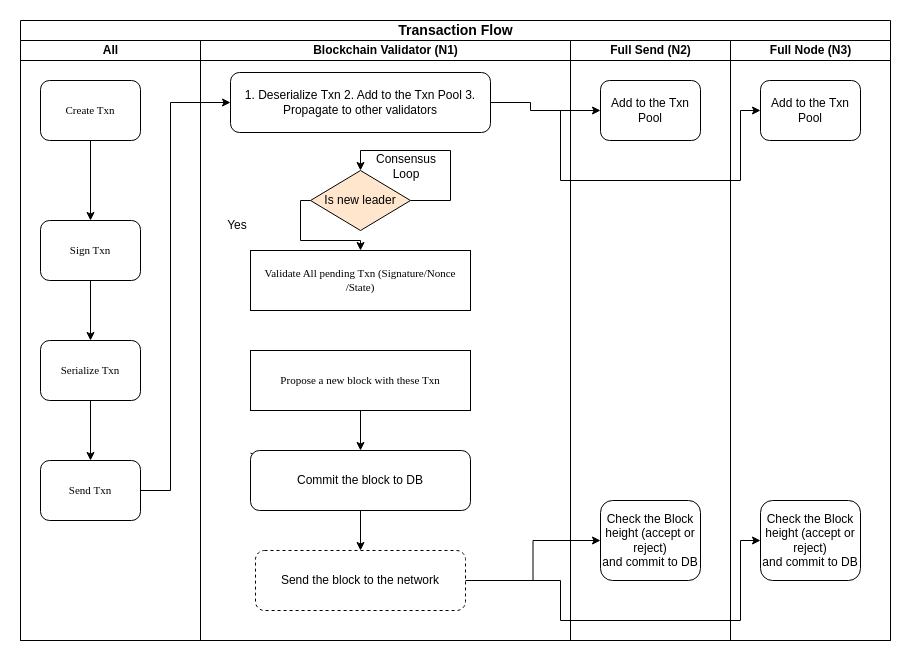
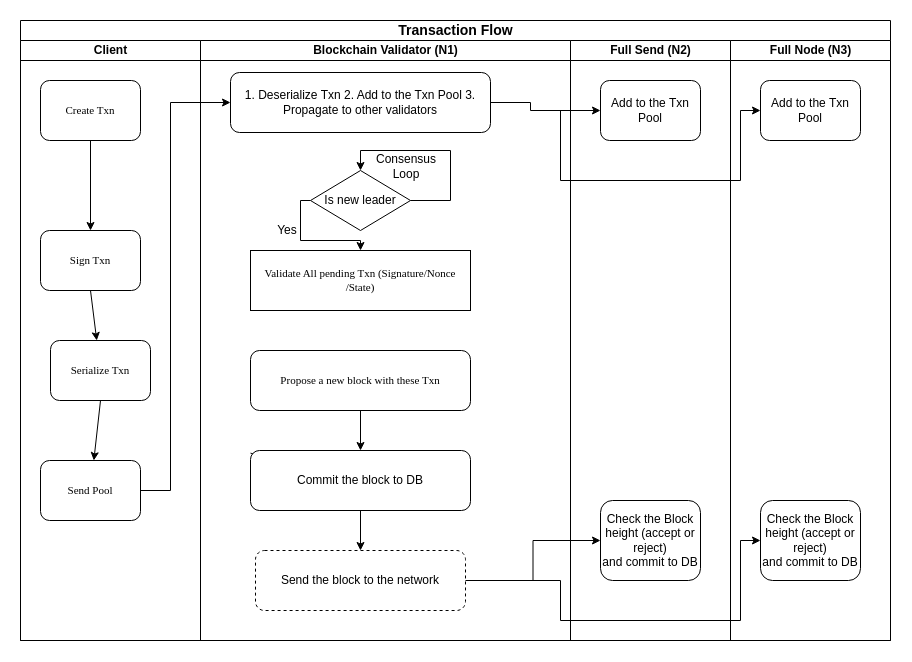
  <mxCell id="0" />
  <mxCell id="1" parent="0" />
  <mxCell id="2" value="&lt;font style=&quot;font-size: 14px&quot; face=&quot;Helvetica&quot;&gt;Transaction Flow&lt;/font&gt;" style="swimlane;html=1;childLayout=stackLayout;startSize=20;rounded=0;shadow=0;labelBackgroundColor=none;strokeWidth=1;fontFamily=Verdana;fontSize=8;align=center;" parent="1" vertex="1"><mxGeometry x="20" y="20" width="870" height="620" as="geometry" /></mxCell>
- <mxCell id="3" value="All" style="swimlane;html=1;startSize=20;" parent="2" vertex="1"><mxGeometry y="20" width="180" height="600" as="geometry"><mxRectangle y="20" width="30" height="730" as="alternateBounds" /></mxGeometry></mxCell>
+ <mxCell id="3" value="Client" style="swimlane;html=1;startSize=20;" parent="2" vertex="1"><mxGeometry y="20" width="180" height="600" as="geometry"><mxRectangle y="20" width="30" height="730" as="alternateBounds" /></mxGeometry></mxCell>
  <mxCell id="4" value="&lt;font style=&quot;font-size: 11px&quot;&gt;Create Txn&lt;/font&gt;" style="rounded=1;whiteSpace=wrap;html=1;shadow=0;labelBackgroundColor=none;strokeWidth=1;fontFamily=Verdana;fontSize=8;align=center;" parent="3" vertex="1"><mxGeometry x="20" y="40" width="100" height="60" as="geometry" /></mxCell>
- <mxCell id="5" value="&lt;font style=&quot;font-size: 11px&quot;&gt;Sign Txn&lt;/font&gt;" style="rounded=1;whiteSpace=wrap;html=1;shadow=0;labelBackgroundColor=none;strokeWidth=1;fontFamily=Verdana;fontSize=8;align=center;" parent="3" vertex="1"><mxGeometry x="20" y="180" width="100" height="60" as="geometry" /></mxCell>
- <mxCell id="6" value="&lt;font style=&quot;font-size: 11px&quot;&gt;Serialize Txn&lt;/font&gt;" style="rounded=1;whiteSpace=wrap;html=1;shadow=0;labelBackgroundColor=none;strokeWidth=1;fontFamily=Verdana;fontSize=8;align=center;" parent="3" vertex="1"><mxGeometry x="20" y="300" width="100" height="60" as="geometry" /></mxCell>
+ <mxCell id="5" value="&lt;font style=&quot;font-size: 11px&quot;&gt;Sign Txn&lt;/font&gt;" style="rounded=1;whiteSpace=wrap;html=1;shadow=0;labelBackgroundColor=none;strokeWidth=1;fontFamily=Verdana;fontSize=8;align=center;" parent="3" vertex="1"><mxGeometry x="20" y="190" width="100" height="60" as="geometry" /></mxCell>
+ <mxCell id="6" value="&lt;font style=&quot;font-size: 11px&quot;&gt;Serialize Txn&lt;/font&gt;" style="rounded=1;whiteSpace=wrap;html=1;shadow=0;labelBackgroundColor=none;strokeWidth=1;fontFamily=Verdana;fontSize=8;align=center;" parent="3" vertex="1"><mxGeometry x="30" y="300" width="100" height="60" as="geometry" /></mxCell>
  <mxCell id="7" value="" style="endArrow=classic;html=1;exitX=0.5;exitY=1;exitDx=0;exitDy=0;entryX=0.5;entryY=0;entryDx=0;entryDy=0;" parent="3" source="4" target="5" edge="1"><mxGeometry width="50" height="50" relative="1" as="geometry"><mxPoint x="-60" y="440" as="sourcePoint" /><mxPoint x="-10" y="390" as="targetPoint" /></mxGeometry></mxCell>
  <mxCell id="8" value="" style="endArrow=classic;html=1;exitX=0.5;exitY=1;exitDx=0;exitDy=0;" parent="3" source="5" target="6" edge="1"><mxGeometry width="50" height="50" relative="1" as="geometry"><mxPoint x="50" y="480" as="sourcePoint" /><mxPoint x="100" y="430" as="targetPoint" /></mxGeometry></mxCell>
- <mxCell id="9" value="&lt;font face=&quot;Verdana&quot; style=&quot;font-size: 11px&quot;&gt;Send Txn&lt;/font&gt;" style="rounded=1;whiteSpace=wrap;html=1;" parent="3" vertex="1"><mxGeometry x="20" y="420" width="100" height="60" as="geometry" /></mxCell>
+ <mxCell id="9" value="&lt;font face=&quot;Verdana&quot; style=&quot;font-size: 11px&quot;&gt;Send Pool&lt;/font&gt;" style="rounded=1;whiteSpace=wrap;html=1;" parent="3" vertex="1"><mxGeometry x="20" y="420" width="100" height="60" as="geometry" /></mxCell>
  <mxCell id="10" value="" style="endArrow=classic;html=1;exitX=0.5;exitY=1;exitDx=0;exitDy=0;" parent="3" source="6" target="9" edge="1"><mxGeometry width="50" height="50" relative="1" as="geometry"><mxPoint x="60" y="570" as="sourcePoint" /><mxPoint x="110" y="520" as="targetPoint" /></mxGeometry></mxCell>
  <mxCell id="11" value="Blockchain Validator (N1)" style="swimlane;html=1;startSize=20;" parent="2" vertex="1"><mxGeometry x="180" y="20" width="370" height="600" as="geometry" /></mxCell>
  <mxCell id="12" value="" style="endArrow=classic;html=1;entryX=0.5;entryY=0;entryDx=0;entryDy=0;" parent="11" source="21" target="20" edge="1"><mxGeometry width="50" height="50" relative="1" as="geometry"><mxPoint x="80" y="240" as="sourcePoint" /><mxPoint x="79.5" y="300" as="targetPoint" /></mxGeometry></mxCell>
  <mxCell id="13" value="" style="endArrow=classic;html=1;entryX=0.5;entryY=0;entryDx=0;entryDy=0;" parent="11" source="20" edge="1"><mxGeometry width="50" height="50" relative="1" as="geometry"><mxPoint x="79.5" y="360" as="sourcePoint" /><mxPoint x="79.5" y="420" as="targetPoint" /></mxGeometry></mxCell>
  <mxCell id="14" style="edgeStyle=orthogonalEdgeStyle;rounded=0;orthogonalLoop=1;jettySize=auto;html=1;exitX=0;exitY=0.5;exitDx=0;exitDy=0;entryX=0.5;entryY=0;entryDx=0;entryDy=0;" parent="11" source="18" target="22" edge="1"><mxGeometry relative="1" as="geometry"><Array as="points"><mxPoint x="100" y="160" /><mxPoint x="100" y="200" /><mxPoint x="160" y="200" /></Array></mxGeometry></mxCell>
- <mxCell id="15" value="Yes" style="text;html=1;strokeColor=none;fillColor=none;align=center;verticalAlign=middle;whiteSpace=wrap;rounded=0;" parent="11" vertex="1"><mxGeometry x="17" y="175" width="40" height="20" as="geometry" /></mxCell>
+ <mxCell id="15" value="Yes" style="text;html=1;strokeColor=none;fillColor=none;align=center;verticalAlign=middle;whiteSpace=wrap;rounded=0;" parent="11" vertex="1"><mxGeometry x="67" y="180" width="40" height="20" as="geometry" /></mxCell>
  <mxCell id="16" value="" style="endArrow=classic;html=1;exitX=0.5;exitY=1;exitDx=0;exitDy=0;entryX=0.5;entryY=0;entryDx=0;entryDy=0;" parent="11" source="20" target="19" edge="1"><mxGeometry width="50" height="50" relative="1" as="geometry"><mxPoint x="-160" y="690" as="sourcePoint" /><mxPoint x="-110" y="640" as="targetPoint" /></mxGeometry></mxCell>
  <mxCell id="17" value="1. Deserialize Txn 2. Add to the Txn Pool 3. Propagate to other validators" style="rounded=1;whiteSpace=wrap;html=1;" parent="11" vertex="1"><mxGeometry x="30" y="32" width="260" height="60" as="geometry" /></mxCell>
- <mxCell id="18" value="Is new leader" style="rhombus;whiteSpace=wrap;html=1;fillColor=#ffe6cc;" parent="11" vertex="1"><mxGeometry x="110" y="130" width="100" height="60" as="geometry" /></mxCell>
+ <mxCell id="18" value="Is new leader" style="rhombus;whiteSpace=wrap;html=1;" parent="11" vertex="1"><mxGeometry x="110" y="130" width="100" height="60" as="geometry" /></mxCell>
  <mxCell id="19" value="Send the block to the network" style="rounded=1;whiteSpace=wrap;html=1;dashed=1;" parent="11" vertex="1"><mxGeometry x="55" y="510" width="210" height="60" as="geometry" /></mxCell>
  <mxCell id="20" value="Commit the block to DB&lt;span style=&quot;color: rgba(0 , 0 , 0 , 0) ; font-family: monospace ; font-size: 0px ; white-space: nowrap&quot;&gt;%3CmxGraphModel%3E%3Croot%3E%3CmxCell%20id%3D%220%22%2F%3E%3CmxCell%20id%3D%221%22%20parent%3D%220%22%2F%3E%3CmxCell%20id%3D%222%22%20value%3D%22%22%20style%3D%22endArrow%3Dclassic%3Bhtml%3D1%3BexitX%3D0.5%3BexitY%3D1%3BexitDx%3D0%3BexitDy%3D0%3BentryX%3D0.5%3BentryY%3D0%3BentryDx%3D0%3BentryDy%3D0%3B%22%20edge%3D%221%22%20parent%3D%221%22%3E%3CmxGeometry%20width%3D%2250%22%20height%3D%2250%22%20relative%3D%221%22%20as%3D%22geometry%22%3E%3CmxPoint%20x%3D%22310%22%20y%3D%22180%22%20as%3D%22sourcePoint%22%2F%3E%3CmxPoint%20x%3D%22310%22%20y%3D%22240%22%20as%3D%22targetPoint%22%2F%3E%3C%2FmxGeometry%3E%3C%2FmxCell%3E%3C%2Froot%3E%3C%2FmxGraphModel%3E&lt;/span&gt;" style="rounded=1;whiteSpace=wrap;html=1;" parent="11" vertex="1"><mxGeometry x="50" y="410" width="220" height="60" as="geometry" /></mxCell>
- <mxCell id="21" value="&lt;font face=&quot;Verdana&quot; style=&quot;font-size: 11px&quot;&gt;Propose a new block with these Txn&lt;/font&gt;" style="whiteSpace=wrap;html=1;rounded=0;" parent="11" vertex="1"><mxGeometry x="50" y="310" width="220" height="60" as="geometry" /></mxCell>
+ <mxCell id="21" value="&lt;font face=&quot;Verdana&quot; style=&quot;font-size: 11px&quot;&gt;Propose a new block with these Txn&lt;/font&gt;" style="rounded=1;whiteSpace=wrap;html=1;" parent="11" vertex="1"><mxGeometry x="50" y="310" width="220" height="60" as="geometry" /></mxCell>
  <mxCell id="22" value="&lt;font style=&quot;font-size: 11px&quot;&gt;Validate All pending Txn (Signature/Nonce /State)&lt;/font&gt;" style="whiteSpace=wrap;html=1;shadow=0;labelBackgroundColor=none;strokeWidth=1;fontFamily=Verdana;fontSize=8;align=center;rounded=0;" parent="11" vertex="1"><mxGeometry x="50" y="210" width="220" height="60" as="geometry" /></mxCell>
  <mxCell id="23" value="" style="endArrow=classic;html=1;exitX=1;exitY=0.5;exitDx=0;exitDy=0;rounded=0;entryX=0.5;entryY=0;entryDx=0;entryDy=0;" parent="11" source="18" target="18" edge="1"><mxGeometry width="50" height="50" relative="1" as="geometry"><mxPoint x="220" y="300" as="sourcePoint" /><mxPoint x="160" y="110" as="targetPoint" /><Array as="points"><mxPoint x="250" y="160" /><mxPoint x="250" y="110" /><mxPoint x="160" y="110" /></Array></mxGeometry></mxCell>
  <mxCell id="24" value="Consensus Loop" style="text;html=1;strokeColor=none;fillColor=none;align=center;verticalAlign=middle;whiteSpace=wrap;rounded=0;" parent="11" vertex="1"><mxGeometry x="162" y="116" width="88" height="20" as="geometry" /></mxCell>
  <mxCell id="25" value="" style="endArrow=classic;html=1;exitX=1;exitY=0.5;exitDx=0;exitDy=0;entryX=0;entryY=0.5;entryDx=0;entryDy=0;rounded=0;" parent="2" source="9" target="17" edge="1"><mxGeometry width="50" height="50" relative="1" as="geometry"><mxPoint x="210" y="440" as="sourcePoint" /><mxPoint x="260" y="390" as="targetPoint" /><Array as="points"><mxPoint x="150" y="470" /><mxPoint x="150" y="82" /></Array></mxGeometry></mxCell>
  <mxCell id="26" style="edgeStyle=orthogonalEdgeStyle;rounded=0;orthogonalLoop=1;jettySize=auto;html=1;exitX=1;exitY=0.5;exitDx=0;exitDy=0;entryX=0;entryY=0.5;entryDx=0;entryDy=0;" parent="2" source="17" target="29" edge="1"><mxGeometry relative="1" as="geometry"><Array as="points"><mxPoint x="510" y="82" /><mxPoint x="510" y="90" /></Array></mxGeometry></mxCell>
  <mxCell id="27" style="edgeStyle=orthogonalEdgeStyle;rounded=0;orthogonalLoop=1;jettySize=auto;html=1;exitX=1;exitY=0.5;exitDx=0;exitDy=0;entryX=0;entryY=0.5;entryDx=0;entryDy=0;" parent="2" source="19" target="30" edge="1"><mxGeometry relative="1" as="geometry" /></mxCell>
  <mxCell id="28" value="Full Send (N2)" style="swimlane;html=1;startSize=20;" parent="2" vertex="1"><mxGeometry x="550" y="20" width="160" height="600" as="geometry" /></mxCell>
  <mxCell id="29" value="&lt;span style=&quot;font-family: &amp;#34;helvetica&amp;#34; ; font-size: 12px&quot;&gt;Add to the Txn Pool&lt;/span&gt;" style="rounded=1;whiteSpace=wrap;html=1;shadow=0;labelBackgroundColor=none;strokeWidth=1;fontFamily=Verdana;fontSize=8;align=center;" parent="28" vertex="1"><mxGeometry x="30" y="40" width="100" height="60" as="geometry" /></mxCell>
  <mxCell id="30" value="Check the Block height (accept or reject)&lt;br&gt;and commit to DB" style="rounded=1;whiteSpace=wrap;html=1;" parent="28" vertex="1"><mxGeometry x="30" y="460" width="100" height="80" as="geometry" /></mxCell>
  <mxCell id="31" value="" style="endArrow=classic;html=1;entryX=0;entryY=0.5;entryDx=0;entryDy=0;rounded=0;" parent="28" target="34" edge="1"><mxGeometry width="50" height="50" relative="1" as="geometry"><mxPoint x="-50" y="540" as="sourcePoint" /><mxPoint x="90" y="590" as="targetPoint" /><Array as="points"><mxPoint x="-10" y="540" /><mxPoint x="-10" y="580" /><mxPoint x="170" y="580" /><mxPoint x="170" y="500" /></Array></mxGeometry></mxCell>
  <mxCell id="32" value="" style="endArrow=classic;html=1;entryX=0;entryY=0.5;entryDx=0;entryDy=0;rounded=0;" parent="28" target="35" edge="1"><mxGeometry width="50" height="50" relative="1" as="geometry"><mxPoint x="-30" y="70" as="sourcePoint" /><mxPoint x="120" y="180" as="targetPoint" /><Array as="points"><mxPoint x="-10" y="70" /><mxPoint x="-10" y="140" /><mxPoint x="170" y="140" /><mxPoint x="170" y="70" /></Array></mxGeometry></mxCell>
  <mxCell id="33" value="Full Node (N3)" style="swimlane;html=1;startSize=20;" parent="2" vertex="1"><mxGeometry x="710" y="20" width="160" height="600" as="geometry" /></mxCell>
  <mxCell id="34" value="Check the Block height (accept or reject)&lt;br&gt;and commit to DB" style="rounded=1;whiteSpace=wrap;html=1;" parent="33" vertex="1"><mxGeometry x="30" y="460" width="100" height="80" as="geometry" /></mxCell>
  <mxCell id="35" value="&lt;span style=&quot;font-family: &amp;#34;helvetica&amp;#34; ; font-size: 12px&quot;&gt;Add to the Txn Pool&lt;/span&gt;" style="rounded=1;whiteSpace=wrap;html=1;shadow=0;labelBackgroundColor=none;strokeWidth=1;fontFamily=Verdana;fontSize=8;align=center;" parent="33" vertex="1"><mxGeometry x="30" y="40" width="100" height="60" as="geometry" /></mxCell>
